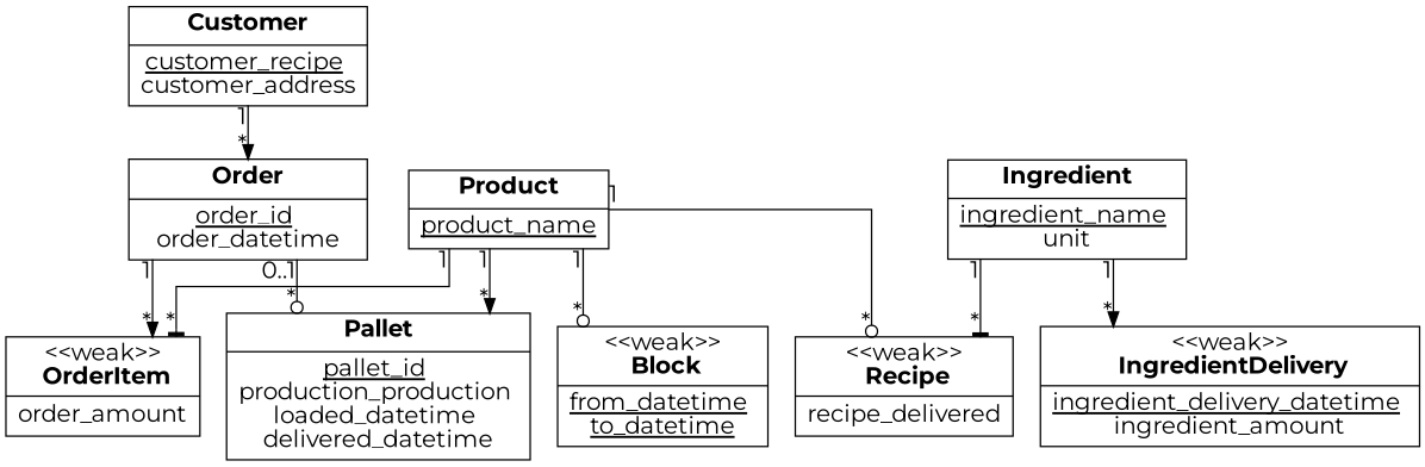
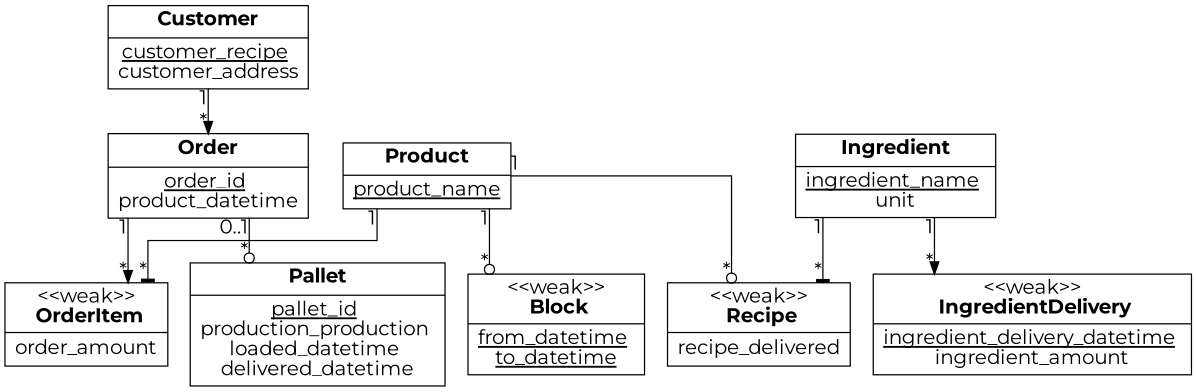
  digraph {
    fontname=Montserrat
    fontsize=10
    splines=ortho
    node [fontname=Montserrat fontsize=16 shape=record]
    edge [arrowhead=normal fontname=Montserrat fontsize=16 headlabel="*" taillabel=1]
    n1 [label=< 		{<b>Pallet</b> 		| 		<u>pallet_id</u> 		<br/>production_production 		<br/>loaded_datetime 		<br/>delivered_datetime 		}>]
    n2 [label=< 		{<b>Product</b> 		|<u>product_name</u> 		}>]
    n3 [label=< 		{&lt;&lt;weak&gt;&gt;<br/> 		<b>Recipe</b> 		| 		recipe_delivered 		}>]
    n4 [label=< 		{&lt;&lt;weak&gt;&gt;<br/> 		<b>Block</b> 		| 		<u>from_datetime</u> 		<br/><u>to_datetime</u> 		}>]
    n5 [label=< 		{&lt;&lt;weak&gt;&gt;<br/> 		<b>OrderItem</b> 		| 		order_amount 		}>]
    n6 [label=< 		{<b>Customer</b> 		| 		<u>customer_recipe</u> 		<br/>customer_address 		}>]
-   n7 [label=< 		{<b>Order</b> 		| 		<u>order_id</u> 		<br/>order_datetime 		}>]
+   n7 [label=< 		{<b>Order</b> 		| 		<u>order_id</u> 		<br/>product_datetime 		}>]
    n8 [label=< 		{<b>Ingredient</b> 		| 		<u>ingredient_name</u> 		<br/>unit 		}>]
    n9 [label=< 		{&lt;&lt;weak&gt;&gt;<br/> 		<b>IngredientDelivery</b> 		| 		<u>ingredient_delivery_datetime</u> 		<br/>ingredient_amount 		}>]
-   n2 -> n1
    n2 -> n3 [arrowhead=odot]
    n2 -> n4 [arrowhead=odot]
    n2 -> n5 [arrowhead=tee]
    n6 -> n7
    n7 -> n1 [arrowhead=odot taillabel="0..1"]
    n7 -> n5
    n8 -> n3 [arrowhead=tee]
    n8 -> n9
  }
